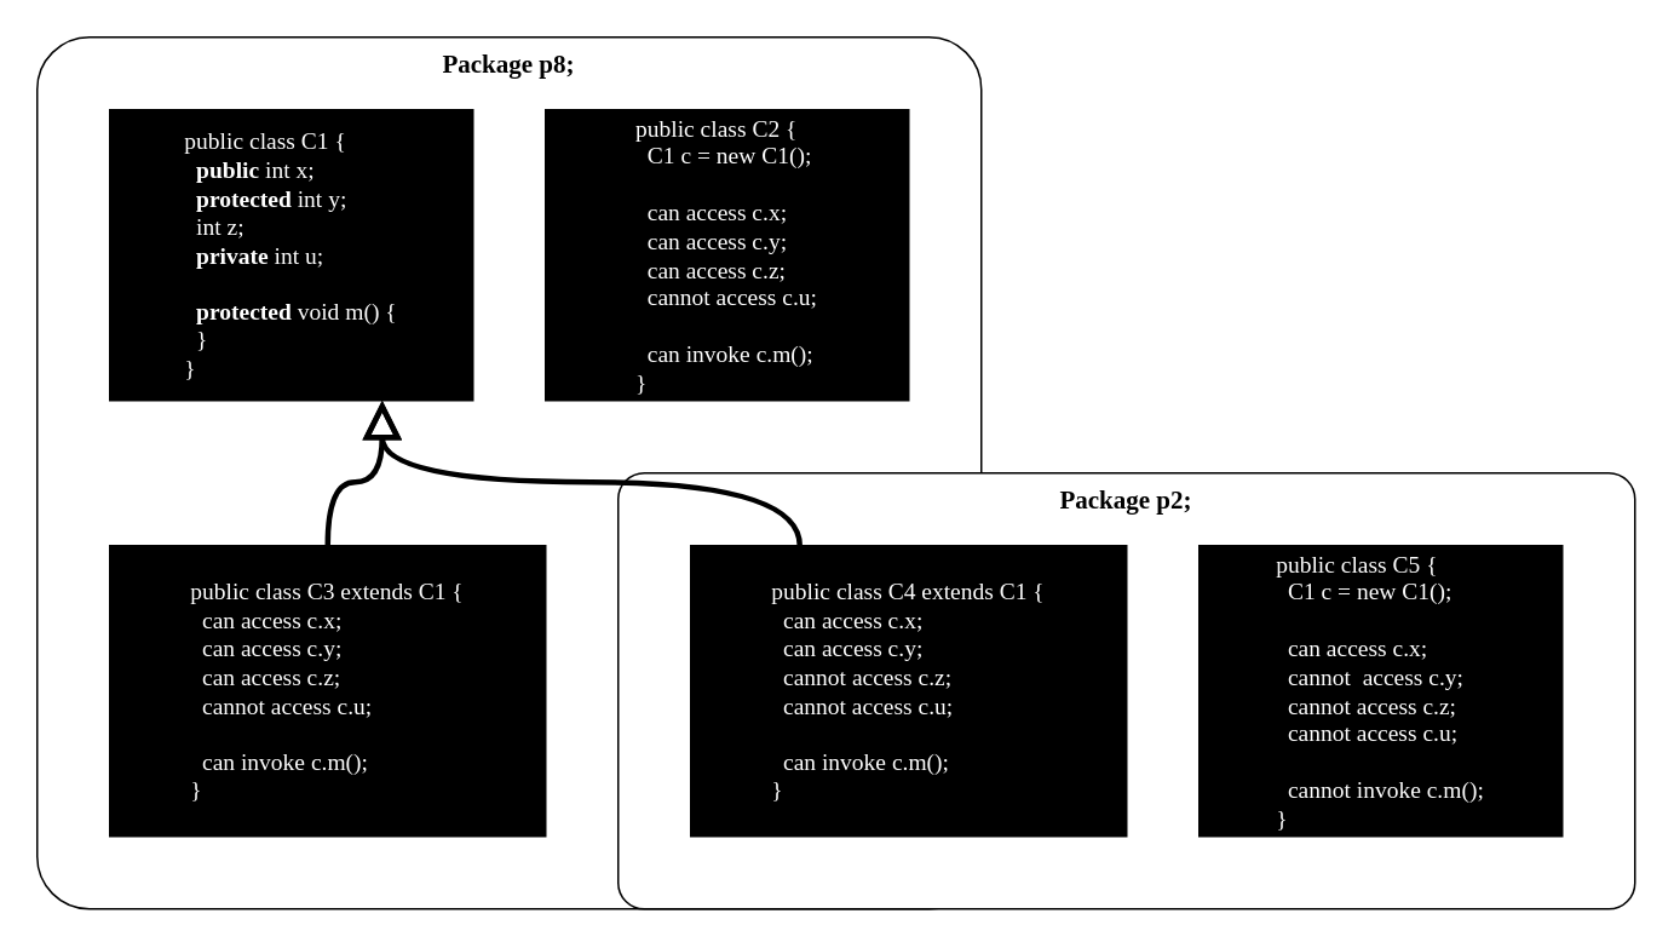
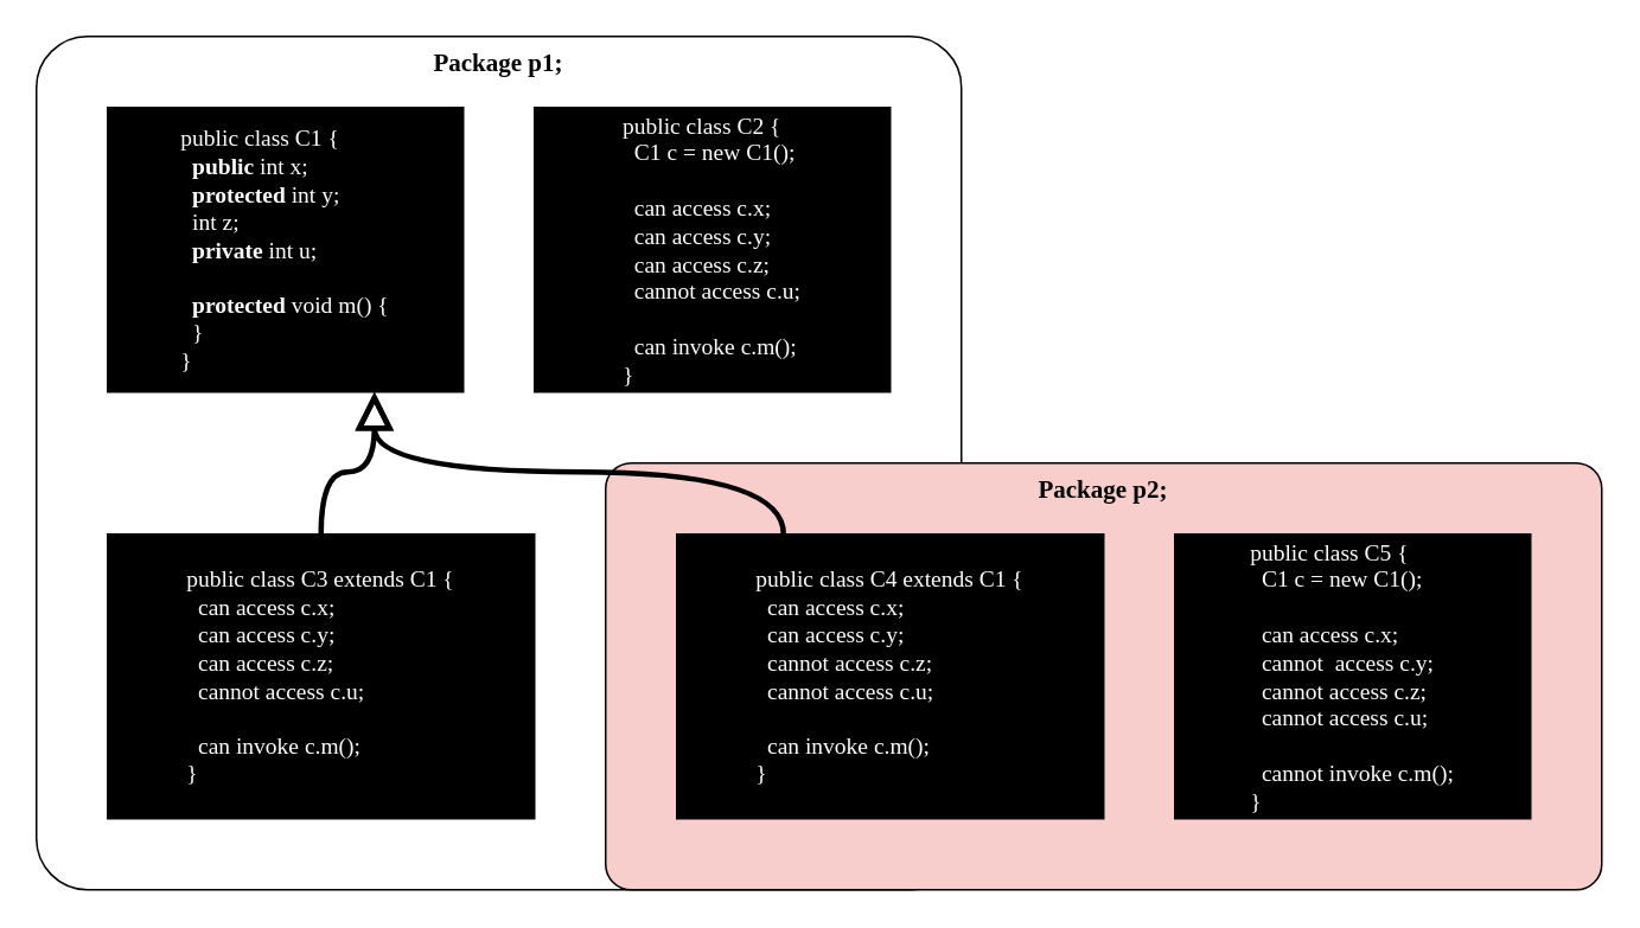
  <mxCell id="0" />
  <mxCell id="1" parent="0" />
- <mxCell id="2" value="&lt;font face=&quot;Lucida Console&quot; style=&quot;font-size: 14px&quot;&gt;Package p8;&lt;/font&gt;" style="rounded=1;whiteSpace=wrap;html=1;align=center;imageVerticalAlign=middle;verticalAlign=top;glass=0;arcSize=6;fontSize=14;fontStyle=1" vertex="1" parent="1"><mxGeometry x="20" y="20" width="520" height="480" as="geometry" /></mxCell>
- <mxCell id="3" value="&lt;font face=&quot;Lucida Console&quot; style=&quot;font-size: 14px&quot;&gt;Package p2;&lt;/font&gt;" style="rounded=1;whiteSpace=wrap;html=1;align=center;imageVerticalAlign=middle;verticalAlign=top;arcSize=6;fontSize=14;fontStyle=1" vertex="1" parent="1"><mxGeometry x="340" y="260" width="560" height="240" as="geometry" /></mxCell>
+ <mxCell id="2" value="&lt;font face=&quot;Lucida Console&quot; style=&quot;font-size: 14px&quot;&gt;Package p1;&lt;/font&gt;" style="rounded=1;whiteSpace=wrap;html=1;align=center;imageVerticalAlign=middle;verticalAlign=top;glass=0;arcSize=6;fontSize=14;fontStyle=1" vertex="1" parent="1"><mxGeometry x="20" y="20" width="520" height="480" as="geometry" /></mxCell>
+ <mxCell id="3" value="&lt;font face=&quot;Lucida Console&quot; style=&quot;font-size: 14px&quot;&gt;Package p2;&lt;/font&gt;" style="rounded=1;whiteSpace=wrap;html=1;align=center;imageVerticalAlign=middle;verticalAlign=top;arcSize=6;fontSize=14;fontStyle=1;fillColor=#f8cecc;" vertex="1" parent="1"><mxGeometry x="340" y="260" width="560" height="240" as="geometry" /></mxCell>
  <mxCell id="4" value="&lt;div style=&quot;text-align: left ; font-size: 13px&quot;&gt;&lt;span style=&quot;font-size: 13px&quot;&gt;public class C1 {&lt;/span&gt;&lt;/div&gt;&lt;div style=&quot;text-align: left ; font-size: 13px&quot;&gt;&amp;nbsp; &lt;b style=&quot;font-size: 13px&quot;&gt;public &lt;/b&gt;int x;&lt;/div&gt;&lt;div style=&quot;text-align: left ; font-size: 13px&quot;&gt;&amp;nbsp; &lt;b style=&quot;font-size: 13px&quot;&gt;protected &lt;/b&gt;int y;&lt;/div&gt;&lt;div style=&quot;text-align: left ; font-size: 13px&quot;&gt;&amp;nbsp; int z;&lt;/div&gt;&lt;div style=&quot;text-align: left ; font-size: 13px&quot;&gt;&amp;nbsp; &lt;b style=&quot;font-size: 13px&quot;&gt;private &lt;/b&gt;int u;&lt;/div&gt;&lt;div style=&quot;text-align: left ; font-size: 13px&quot;&gt;&lt;span&gt;&lt;br&gt;&lt;/span&gt;&lt;/div&gt;&lt;div style=&quot;text-align: left ; font-size: 13px&quot;&gt;&lt;span&gt;&amp;nbsp;&amp;nbsp;&lt;/span&gt;&lt;b&gt;protected &lt;/b&gt;&lt;span&gt;void m() {&lt;/span&gt;&lt;br&gt;&lt;/div&gt;&lt;div style=&quot;text-align: left ; font-size: 13px&quot;&gt;&amp;nbsp; }&lt;/div&gt;&lt;div style=&quot;text-align: left ; font-size: 13px&quot;&gt;&lt;span style=&quot;font-size: 13px&quot;&gt;}&lt;/span&gt;&lt;/div&gt;" style="rounded=0;whiteSpace=wrap;html=1;fontFamily=Lucida Console;fontSize=13;fontColor=#FFFFFF;strokeColor=default;fillColor=#000000;" vertex="1" parent="1"><mxGeometry x="60" y="60" width="200" height="160" as="geometry" /></mxCell>
  <mxCell id="5" value="&lt;div style=&quot;text-align: left; font-size: 13px;&quot;&gt;&lt;span style=&quot;font-size: 13px;&quot;&gt;public class C2 {&lt;/span&gt;&lt;/div&gt;&lt;div style=&quot;text-align: left; font-size: 13px;&quot;&gt;&lt;span style=&quot;font-size: 13px;&quot;&gt;&amp;nbsp; C1 c = new C1();&lt;/span&gt;&lt;/div&gt;&lt;div style=&quot;text-align: left; font-size: 13px;&quot;&gt;&lt;span style=&quot;font-size: 13px;&quot;&gt;&lt;br style=&quot;font-size: 13px;&quot;&gt;&lt;/span&gt;&lt;/div&gt;&lt;div style=&quot;text-align: left; font-size: 13px;&quot;&gt;&lt;span style=&quot;font-size: 13px;&quot;&gt;&amp;nbsp; can access c.x;&lt;/span&gt;&lt;/div&gt;&lt;div style=&quot;text-align: left; font-size: 13px;&quot;&gt;&lt;span style=&quot;font-size: 13px;&quot;&gt;&amp;nbsp; can access c.y;&lt;/span&gt;&lt;/div&gt;&lt;div style=&quot;text-align: left; font-size: 13px;&quot;&gt;&lt;span style=&quot;font-size: 13px;&quot;&gt;&amp;nbsp; can access c.z;&lt;/span&gt;&lt;/div&gt;&lt;div style=&quot;text-align: left; font-size: 13px;&quot;&gt;&lt;span style=&quot;font-size: 13px;&quot;&gt;&amp;nbsp; cannot access c.u;&lt;/span&gt;&lt;/div&gt;&lt;div style=&quot;text-align: left; font-size: 13px;&quot;&gt;&lt;span style=&quot;font-size: 13px;&quot;&gt;&lt;br style=&quot;font-size: 13px;&quot;&gt;&lt;/span&gt;&lt;/div&gt;&lt;div style=&quot;text-align: left; font-size: 13px;&quot;&gt;&lt;span style=&quot;font-size: 13px;&quot;&gt;&amp;nbsp; can invoke c.m();&lt;/span&gt;&lt;/div&gt;&lt;div style=&quot;text-align: left; font-size: 13px;&quot;&gt;&lt;span style=&quot;font-size: 13px;&quot;&gt;}&lt;/span&gt;&lt;/div&gt;" style="rounded=0;whiteSpace=wrap;html=1;fontFamily=Lucida Console;fontSize=13;fontColor=#FFFFFF;strokeColor=default;fillColor=#000000;" vertex="1" parent="1"><mxGeometry x="300" y="60" width="200" height="160" as="geometry" /></mxCell>
  <mxCell id="6" style="edgeStyle=orthogonalEdgeStyle;curved=1;rounded=0;orthogonalLoop=1;jettySize=auto;html=1;exitX=0.5;exitY=0;exitDx=0;exitDy=0;entryX=0.75;entryY=1;entryDx=0;entryDy=0;fontFamily=Lucida Console;fontSize=12;fontColor=#FFFFFF;endArrow=block;endFill=0;endSize=14;fontStyle=0;strokeWidth=3;" edge="1" parent="1" source="7" target="4"><mxGeometry relative="1" as="geometry" /></mxCell>
  <mxCell id="7" value="&lt;div style=&quot;text-align: left; font-size: 13px;&quot;&gt;&lt;span style=&quot;font-size: 13px;&quot;&gt;public class C3 extends C1 {&lt;/span&gt;&lt;/div&gt;&lt;div style=&quot;text-align: left; font-size: 13px;&quot;&gt;&lt;span style=&quot;font-size: 13px;&quot;&gt;&amp;nbsp;&amp;nbsp;&lt;/span&gt;&lt;span style=&quot;font-size: 13px;&quot;&gt;can access c.x;&lt;/span&gt;&lt;/div&gt;&lt;div style=&quot;text-align: left; font-size: 13px;&quot;&gt;&lt;span style=&quot;font-size: 13px;&quot;&gt;&amp;nbsp; can access c.y;&lt;/span&gt;&lt;/div&gt;&lt;div style=&quot;text-align: left; font-size: 13px;&quot;&gt;&lt;span style=&quot;font-size: 13px;&quot;&gt;&amp;nbsp; can access c.z;&lt;/span&gt;&lt;/div&gt;&lt;div style=&quot;text-align: left; font-size: 13px;&quot;&gt;&lt;span style=&quot;font-size: 13px;&quot;&gt;&amp;nbsp; cannot access c.u;&lt;/span&gt;&lt;/div&gt;&lt;div style=&quot;text-align: left; font-size: 13px;&quot;&gt;&lt;span style=&quot;font-size: 13px;&quot;&gt;&lt;br style=&quot;font-size: 13px;&quot;&gt;&lt;/span&gt;&lt;/div&gt;&lt;div style=&quot;text-align: left; font-size: 13px;&quot;&gt;&lt;span style=&quot;font-size: 13px;&quot;&gt;&amp;nbsp; can invoke c.m();&lt;/span&gt;&lt;/div&gt;&lt;div style=&quot;text-align: left; font-size: 13px;&quot;&gt;&lt;span style=&quot;font-size: 13px;&quot;&gt;}&lt;/span&gt;&lt;/div&gt;" style="rounded=0;whiteSpace=wrap;html=1;fontFamily=Lucida Console;fontSize=13;fontColor=#FFFFFF;strokeColor=default;fillColor=#000000;" vertex="1" parent="1"><mxGeometry x="60" y="300" width="240" height="160" as="geometry" /></mxCell>
  <mxCell id="8" value="&lt;div style=&quot;text-align: left; font-size: 13px;&quot;&gt;&lt;span style=&quot;font-size: 13px;&quot;&gt;public class C4 extends C1 {&lt;/span&gt;&lt;/div&gt;&lt;div style=&quot;text-align: left; font-size: 13px;&quot;&gt;&lt;span style=&quot;font-size: 13px;&quot;&gt;&amp;nbsp;&amp;nbsp;&lt;/span&gt;&lt;span style=&quot;font-size: 13px;&quot;&gt;can access c.x;&lt;/span&gt;&lt;/div&gt;&lt;div style=&quot;text-align: left; font-size: 13px;&quot;&gt;&lt;span style=&quot;font-size: 13px;&quot;&gt;&amp;nbsp; can access c.y;&lt;/span&gt;&lt;/div&gt;&lt;div style=&quot;text-align: left; font-size: 13px;&quot;&gt;&lt;span style=&quot;font-size: 13px;&quot;&gt;&amp;nbsp;&amp;nbsp;&lt;/span&gt;cannot&amp;nbsp;&lt;span style=&quot;font-size: 13px;&quot;&gt;access c.z;&lt;/span&gt;&lt;/div&gt;&lt;div style=&quot;text-align: left; font-size: 13px;&quot;&gt;&lt;span style=&quot;font-size: 13px;&quot;&gt;&amp;nbsp; cannot access c.u;&lt;/span&gt;&lt;/div&gt;&lt;div style=&quot;text-align: left; font-size: 13px;&quot;&gt;&lt;span style=&quot;font-size: 13px;&quot;&gt;&lt;br style=&quot;font-size: 13px;&quot;&gt;&lt;/span&gt;&lt;/div&gt;&lt;div style=&quot;text-align: left; font-size: 13px;&quot;&gt;&lt;span style=&quot;font-size: 13px;&quot;&gt;&amp;nbsp; can invoke c.m();&lt;/span&gt;&lt;/div&gt;&lt;div style=&quot;text-align: left; font-size: 13px;&quot;&gt;&lt;span style=&quot;font-size: 13px;&quot;&gt;}&lt;/span&gt;&lt;/div&gt;" style="rounded=0;whiteSpace=wrap;html=1;fontFamily=Lucida Console;fontSize=13;fontColor=#FFFFFF;strokeColor=default;fillColor=#000000;" vertex="1" parent="1"><mxGeometry x="380" y="300" width="240" height="160" as="geometry" /></mxCell>
  <mxCell id="9" value="&lt;div style=&quot;text-align: left; font-size: 13px;&quot;&gt;&lt;span style=&quot;font-size: 13px;&quot;&gt;public class C5 {&lt;/span&gt;&lt;/div&gt;&lt;div style=&quot;text-align: left; font-size: 13px;&quot;&gt;&lt;span style=&quot;font-size: 13px;&quot;&gt;&amp;nbsp; C1 c = new C1();&lt;/span&gt;&lt;/div&gt;&lt;div style=&quot;text-align: left; font-size: 13px;&quot;&gt;&lt;span style=&quot;font-size: 13px;&quot;&gt;&lt;br style=&quot;font-size: 13px;&quot;&gt;&lt;/span&gt;&lt;/div&gt;&lt;div style=&quot;text-align: left; font-size: 13px;&quot;&gt;&lt;span style=&quot;font-size: 13px;&quot;&gt;&amp;nbsp; can access c.x;&lt;/span&gt;&lt;/div&gt;&lt;div style=&quot;text-align: left; font-size: 13px;&quot;&gt;&lt;span style=&quot;font-size: 13px;&quot;&gt;&amp;nbsp;&amp;nbsp;&lt;/span&gt;cannot&amp;nbsp;&lt;span style=&quot;font-size: 13px;&quot;&gt;&amp;nbsp;access c.y;&lt;/span&gt;&lt;/div&gt;&lt;div style=&quot;text-align: left; font-size: 13px;&quot;&gt;&lt;span style=&quot;font-size: 13px;&quot;&gt;&amp;nbsp;&amp;nbsp;&lt;/span&gt;cannot&amp;nbsp;&lt;span style=&quot;font-size: 13px;&quot;&gt;access c.z;&lt;/span&gt;&lt;/div&gt;&lt;div style=&quot;text-align: left; font-size: 13px;&quot;&gt;&lt;span style=&quot;font-size: 13px;&quot;&gt;&amp;nbsp; cannot access c.u;&lt;/span&gt;&lt;/div&gt;&lt;div style=&quot;text-align: left; font-size: 13px;&quot;&gt;&lt;span style=&quot;font-size: 13px;&quot;&gt;&lt;br style=&quot;font-size: 13px;&quot;&gt;&lt;/span&gt;&lt;/div&gt;&lt;div style=&quot;text-align: left; font-size: 13px;&quot;&gt;&lt;span style=&quot;font-size: 13px;&quot;&gt;&amp;nbsp;&amp;nbsp;&lt;/span&gt;cannot&amp;nbsp;&lt;span style=&quot;font-size: 13px;&quot;&gt;invoke c.m();&lt;/span&gt;&lt;/div&gt;&lt;div style=&quot;text-align: left; font-size: 13px;&quot;&gt;&lt;span style=&quot;font-size: 13px;&quot;&gt;}&lt;/span&gt;&lt;/div&gt;" style="rounded=0;whiteSpace=wrap;html=1;fontFamily=Lucida Console;fontSize=13;fontColor=#FFFFFF;strokeColor=default;fillColor=#000000;" vertex="1" parent="1"><mxGeometry x="660" y="300" width="200" height="160" as="geometry" /></mxCell>
  <mxCell id="10" style="edgeStyle=orthogonalEdgeStyle;curved=1;rounded=0;orthogonalLoop=1;jettySize=auto;html=1;exitX=0.25;exitY=0;exitDx=0;exitDy=0;entryX=0.75;entryY=1;entryDx=0;entryDy=0;fontFamily=Lucida Console;fontSize=12;fontColor=#FFFFFF;endArrow=block;endFill=0;endSize=14;fontStyle=0;strokeWidth=3;" edge="1" parent="1" source="8" target="4"><mxGeometry relative="1" as="geometry"><mxPoint x="190" y="310" as="sourcePoint" /><mxPoint x="170" y="230" as="targetPoint" /></mxGeometry></mxCell>
